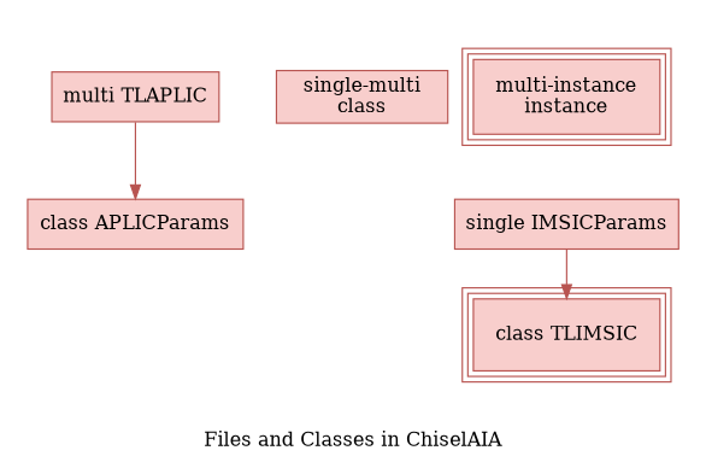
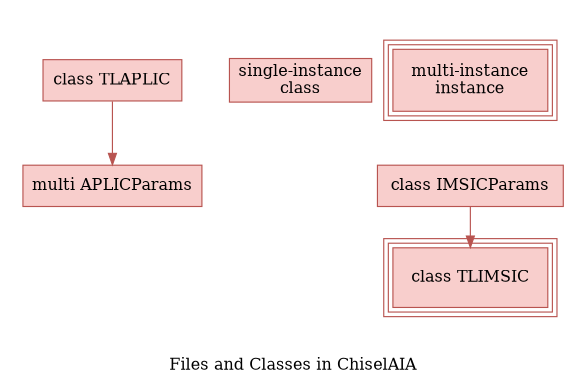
  digraph {
    label="Files and Classes in ChiselAIA"
    node [color="#B85450" fillcolor="#F8CECC" shape=box style=filled]
    edge [color="#B85450"]
-   n1 [label="class APLICParams"]
-   n2 [label="multi TLAPLIC"]
-   n3 [label="single-multi\nclass"]
+   n1 [label="multi APLICParams"]
+   n2 [label="class TLAPLIC"]
+   n3 [label="single-instance\nclass"]
    n4 [label="multi-instance\ninstance" peripheries=3]
-   n5 [label="single IMSICParams"]
+   n5 [label="class IMSICParams"]
    n6 [label="class TLIMSIC" peripheries=3]
    subgraph sub_1 {
      cluster=True
      label="APLIC.scala"
      n1
      n2
    }
    subgraph sub_2 {
      cluster=True
      label=Legend
      pencolor=gray
      n3
      n4
    }
    subgraph sub_3 {
      cluster=True
      label="IMSIC.scala"
      n5
      n6
    }
    n2 -> n1
    n3 -> n1 [color=transparent]
    n4 -> n5 [color=transparent]
    n5 -> n6
  }
